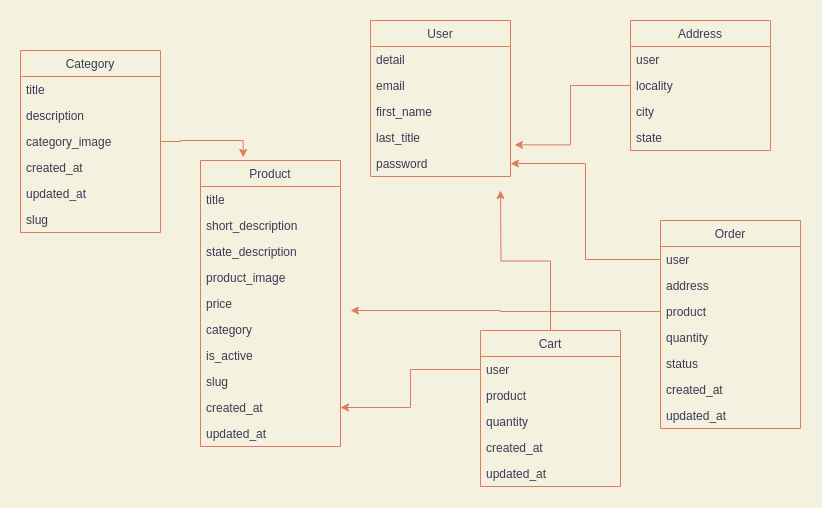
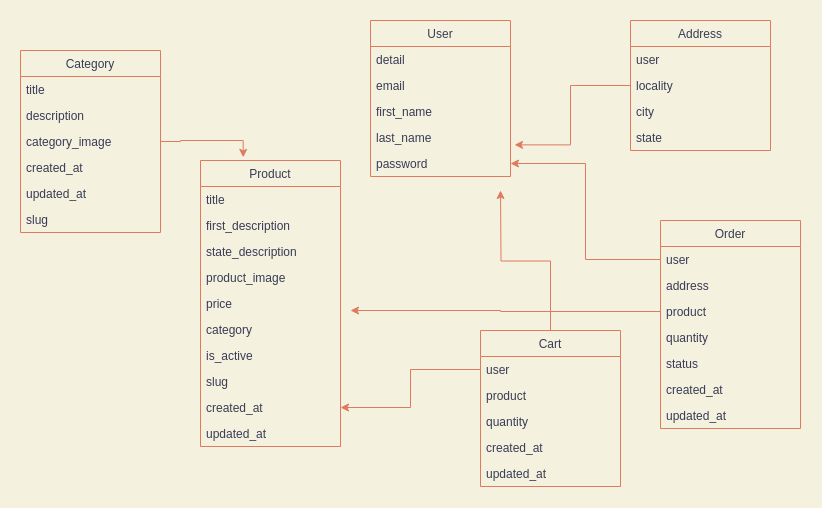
  <mxCell id="0" />
  <mxCell id="1" parent="0" />
  <mxCell id="2" value="Category" style="swimlane;fontStyle=0;childLayout=stackLayout;horizontal=1;startSize=26;fillColor=none;horizontalStack=0;resizeParent=1;resizeParentMax=0;resizeLast=0;collapsible=1;marginBottom=0;strokeColor=#E07A5F;fontColor=#393C56;" parent="1" vertex="1"><mxGeometry x="20" y="50" width="140" height="182" as="geometry" /></mxCell>
  <mxCell id="3" value="title" style="text;strokeColor=none;fillColor=none;align=left;verticalAlign=top;spacingLeft=4;spacingRight=4;overflow=hidden;rotatable=0;points=[[0,0.5],[1,0.5]];portConstraint=eastwest;fontColor=#393C56;" parent="2" vertex="1"><mxGeometry y="26" width="140" height="26" as="geometry" /></mxCell>
  <mxCell id="4" value="description" style="text;strokeColor=none;fillColor=none;align=left;verticalAlign=top;spacingLeft=4;spacingRight=4;overflow=hidden;rotatable=0;points=[[0,0.5],[1,0.5]];portConstraint=eastwest;fontColor=#393C56;" parent="2" vertex="1"><mxGeometry y="52" width="140" height="26" as="geometry" /></mxCell>
  <mxCell id="5" value="category_image" style="text;strokeColor=none;fillColor=none;align=left;verticalAlign=top;spacingLeft=4;spacingRight=4;overflow=hidden;rotatable=0;points=[[0,0.5],[1,0.5]];portConstraint=eastwest;fontColor=#393C56;" parent="2" vertex="1"><mxGeometry y="78" width="140" height="26" as="geometry" /></mxCell>
  <mxCell id="6" value="created_at" style="text;strokeColor=none;fillColor=none;align=left;verticalAlign=top;spacingLeft=4;spacingRight=4;overflow=hidden;rotatable=0;points=[[0,0.5],[1,0.5]];portConstraint=eastwest;fontColor=#393C56;" parent="2" vertex="1"><mxGeometry y="104" width="140" height="26" as="geometry" /></mxCell>
  <mxCell id="7" value="updated_at" style="text;strokeColor=none;fillColor=none;align=left;verticalAlign=top;spacingLeft=4;spacingRight=4;overflow=hidden;rotatable=0;points=[[0,0.5],[1,0.5]];portConstraint=eastwest;fontColor=#393C56;" parent="2" vertex="1"><mxGeometry y="130" width="140" height="26" as="geometry" /></mxCell>
  <mxCell id="8" value="slug" style="text;strokeColor=none;fillColor=none;align=left;verticalAlign=top;spacingLeft=4;spacingRight=4;overflow=hidden;rotatable=0;points=[[0,0.5],[1,0.5]];portConstraint=eastwest;fontColor=#393C56;" parent="2" vertex="1"><mxGeometry y="156" width="140" height="26" as="geometry" /></mxCell>
  <mxCell id="9" value="Product" style="swimlane;fontStyle=0;childLayout=stackLayout;horizontal=1;startSize=26;fillColor=none;horizontalStack=0;resizeParent=1;resizeParentMax=0;resizeLast=0;collapsible=1;marginBottom=0;strokeColor=#E07A5F;fontColor=#393C56;" parent="1" vertex="1"><mxGeometry x="200" y="160" width="140" height="286" as="geometry" /></mxCell>
  <mxCell id="10" value="title" style="text;strokeColor=none;fillColor=none;align=left;verticalAlign=top;spacingLeft=4;spacingRight=4;overflow=hidden;rotatable=0;points=[[0,0.5],[1,0.5]];portConstraint=eastwest;fontColor=#393C56;" parent="9" vertex="1"><mxGeometry y="26" width="140" height="26" as="geometry" /></mxCell>
- <mxCell id="11" value="short_description" style="text;strokeColor=none;fillColor=none;align=left;verticalAlign=top;spacingLeft=4;spacingRight=4;overflow=hidden;rotatable=0;points=[[0,0.5],[1,0.5]];portConstraint=eastwest;fontColor=#393C56;" parent="9" vertex="1"><mxGeometry y="52" width="140" height="26" as="geometry" /></mxCell>
+ <mxCell id="11" value="first_description" style="text;strokeColor=none;fillColor=none;align=left;verticalAlign=top;spacingLeft=4;spacingRight=4;overflow=hidden;rotatable=0;points=[[0,0.5],[1,0.5]];portConstraint=eastwest;fontColor=#393C56;" parent="9" vertex="1"><mxGeometry y="52" width="140" height="26" as="geometry" /></mxCell>
  <mxCell id="12" value="state_description" style="text;strokeColor=none;fillColor=none;align=left;verticalAlign=top;spacingLeft=4;spacingRight=4;overflow=hidden;rotatable=0;points=[[0,0.5],[1,0.5]];portConstraint=eastwest;fontColor=#393C56;" parent="9" vertex="1"><mxGeometry y="78" width="140" height="26" as="geometry" /></mxCell>
  <mxCell id="13" value="product_image" style="text;strokeColor=none;fillColor=none;align=left;verticalAlign=top;spacingLeft=4;spacingRight=4;overflow=hidden;rotatable=0;points=[[0,0.5],[1,0.5]];portConstraint=eastwest;fontColor=#393C56;" parent="9" vertex="1"><mxGeometry y="104" width="140" height="26" as="geometry" /></mxCell>
  <mxCell id="14" value="price" style="text;strokeColor=none;fillColor=none;align=left;verticalAlign=top;spacingLeft=4;spacingRight=4;overflow=hidden;rotatable=0;points=[[0,0.5],[1,0.5]];portConstraint=eastwest;fontColor=#393C56;" parent="9" vertex="1"><mxGeometry y="130" width="140" height="26" as="geometry" /></mxCell>
  <mxCell id="15" value="category" style="text;strokeColor=none;fillColor=none;align=left;verticalAlign=top;spacingLeft=4;spacingRight=4;overflow=hidden;rotatable=0;points=[[0,0.5],[1,0.5]];portConstraint=eastwest;fontColor=#393C56;" parent="9" vertex="1"><mxGeometry y="156" width="140" height="26" as="geometry" /></mxCell>
  <mxCell id="16" value="is_active" style="text;strokeColor=none;fillColor=none;align=left;verticalAlign=top;spacingLeft=4;spacingRight=4;overflow=hidden;rotatable=0;points=[[0,0.5],[1,0.5]];portConstraint=eastwest;fontColor=#393C56;" parent="9" vertex="1"><mxGeometry y="182" width="140" height="26" as="geometry" /></mxCell>
  <mxCell id="17" value="slug" style="text;strokeColor=none;fillColor=none;align=left;verticalAlign=top;spacingLeft=4;spacingRight=4;overflow=hidden;rotatable=0;points=[[0,0.5],[1,0.5]];portConstraint=eastwest;fontColor=#393C56;" parent="9" vertex="1"><mxGeometry y="208" width="140" height="26" as="geometry" /></mxCell>
  <mxCell id="18" value="created_at" style="text;strokeColor=none;fillColor=none;align=left;verticalAlign=top;spacingLeft=4;spacingRight=4;overflow=hidden;rotatable=0;points=[[0,0.5],[1,0.5]];portConstraint=eastwest;fontColor=#393C56;" parent="9" vertex="1"><mxGeometry y="234" width="140" height="26" as="geometry" /></mxCell>
  <mxCell id="19" value="updated_at" style="text;strokeColor=none;fillColor=none;align=left;verticalAlign=top;spacingLeft=4;spacingRight=4;overflow=hidden;rotatable=0;points=[[0,0.5],[1,0.5]];portConstraint=eastwest;fontColor=#393C56;" parent="9" vertex="1"><mxGeometry y="260" width="140" height="26" as="geometry" /></mxCell>
  <mxCell id="20" style="edgeStyle=orthogonalEdgeStyle;rounded=0;orthogonalLoop=1;jettySize=auto;html=1;strokeColor=#E07A5F;fontColor=#393C56;labelBackgroundColor=#F4F1DE;" parent="1" source="21" edge="1"><mxGeometry relative="1" as="geometry"><mxPoint x="500" y="190" as="targetPoint" /></mxGeometry></mxCell>
  <mxCell id="21" value="Cart" style="swimlane;fontStyle=0;childLayout=stackLayout;horizontal=1;startSize=26;fillColor=none;horizontalStack=0;resizeParent=1;resizeParentMax=0;resizeLast=0;collapsible=1;marginBottom=0;strokeColor=#E07A5F;fontColor=#393C56;" parent="1" vertex="1"><mxGeometry x="480" y="330" width="140" height="156" as="geometry" /></mxCell>
  <mxCell id="22" value="user" style="text;strokeColor=none;fillColor=none;align=left;verticalAlign=top;spacingLeft=4;spacingRight=4;overflow=hidden;rotatable=0;points=[[0,0.5],[1,0.5]];portConstraint=eastwest;fontColor=#393C56;" parent="21" vertex="1"><mxGeometry y="26" width="140" height="26" as="geometry" /></mxCell>
  <mxCell id="23" value="product" style="text;strokeColor=none;fillColor=none;align=left;verticalAlign=top;spacingLeft=4;spacingRight=4;overflow=hidden;rotatable=0;points=[[0,0.5],[1,0.5]];portConstraint=eastwest;fontColor=#393C56;" parent="21" vertex="1"><mxGeometry y="52" width="140" height="26" as="geometry" /></mxCell>
  <mxCell id="24" value="quantity" style="text;strokeColor=none;fillColor=none;align=left;verticalAlign=top;spacingLeft=4;spacingRight=4;overflow=hidden;rotatable=0;points=[[0,0.5],[1,0.5]];portConstraint=eastwest;fontColor=#393C56;" parent="21" vertex="1"><mxGeometry y="78" width="140" height="26" as="geometry" /></mxCell>
  <mxCell id="25" value="created_at" style="text;strokeColor=none;fillColor=none;align=left;verticalAlign=top;spacingLeft=4;spacingRight=4;overflow=hidden;rotatable=0;points=[[0,0.5],[1,0.5]];portConstraint=eastwest;fontColor=#393C56;" parent="21" vertex="1"><mxGeometry y="104" width="140" height="26" as="geometry" /></mxCell>
  <mxCell id="26" value="updated_at" style="text;strokeColor=none;fillColor=none;align=left;verticalAlign=top;spacingLeft=4;spacingRight=4;overflow=hidden;rotatable=0;points=[[0,0.5],[1,0.5]];portConstraint=eastwest;fontColor=#393C56;" parent="21" vertex="1"><mxGeometry y="130" width="140" height="26" as="geometry" /></mxCell>
  <mxCell id="27" value="Order" style="swimlane;fontStyle=0;childLayout=stackLayout;horizontal=1;startSize=26;fillColor=none;horizontalStack=0;resizeParent=1;resizeParentMax=0;resizeLast=0;collapsible=1;marginBottom=0;strokeColor=#E07A5F;fontColor=#393C56;" parent="1" vertex="1"><mxGeometry x="660" y="220" width="140" height="208" as="geometry" /></mxCell>
  <mxCell id="28" value="user" style="text;strokeColor=none;fillColor=none;align=left;verticalAlign=top;spacingLeft=4;spacingRight=4;overflow=hidden;rotatable=0;points=[[0,0.5],[1,0.5]];portConstraint=eastwest;fontColor=#393C56;" parent="27" vertex="1"><mxGeometry y="26" width="140" height="26" as="geometry" /></mxCell>
  <mxCell id="29" value="address" style="text;strokeColor=none;fillColor=none;align=left;verticalAlign=top;spacingLeft=4;spacingRight=4;overflow=hidden;rotatable=0;points=[[0,0.5],[1,0.5]];portConstraint=eastwest;fontColor=#393C56;" parent="27" vertex="1"><mxGeometry y="52" width="140" height="26" as="geometry" /></mxCell>
  <mxCell id="30" value="product" style="text;strokeColor=none;fillColor=none;align=left;verticalAlign=top;spacingLeft=4;spacingRight=4;overflow=hidden;rotatable=0;points=[[0,0.5],[1,0.5]];portConstraint=eastwest;fontColor=#393C56;" parent="27" vertex="1"><mxGeometry y="78" width="140" height="26" as="geometry" /></mxCell>
  <mxCell id="31" value="quantity" style="text;strokeColor=none;fillColor=none;align=left;verticalAlign=top;spacingLeft=4;spacingRight=4;overflow=hidden;rotatable=0;points=[[0,0.5],[1,0.5]];portConstraint=eastwest;fontColor=#393C56;" parent="27" vertex="1"><mxGeometry y="104" width="140" height="26" as="geometry" /></mxCell>
  <mxCell id="32" value="status" style="text;strokeColor=none;fillColor=none;align=left;verticalAlign=top;spacingLeft=4;spacingRight=4;overflow=hidden;rotatable=0;points=[[0,0.5],[1,0.5]];portConstraint=eastwest;fontColor=#393C56;" parent="27" vertex="1"><mxGeometry y="130" width="140" height="26" as="geometry" /></mxCell>
  <mxCell id="33" value="created_at" style="text;strokeColor=none;fillColor=none;align=left;verticalAlign=top;spacingLeft=4;spacingRight=4;overflow=hidden;rotatable=0;points=[[0,0.5],[1,0.5]];portConstraint=eastwest;fontColor=#393C56;" parent="27" vertex="1"><mxGeometry y="156" width="140" height="26" as="geometry" /></mxCell>
  <mxCell id="34" value="updated_at" style="text;strokeColor=none;fillColor=none;align=left;verticalAlign=top;spacingLeft=4;spacingRight=4;overflow=hidden;rotatable=0;points=[[0,0.5],[1,0.5]];portConstraint=eastwest;fontColor=#393C56;" parent="27" vertex="1"><mxGeometry y="182" width="140" height="26" as="geometry" /></mxCell>
  <mxCell id="35" value="User" style="swimlane;fontStyle=0;childLayout=stackLayout;horizontal=1;startSize=26;fillColor=none;horizontalStack=0;resizeParent=1;resizeParentMax=0;resizeLast=0;collapsible=1;marginBottom=0;strokeColor=#E07A5F;fontColor=#393C56;" parent="1" vertex="1"><mxGeometry x="370" y="20" width="140" height="156" as="geometry" /></mxCell>
  <mxCell id="36" value="detail" style="text;strokeColor=none;fillColor=none;align=left;verticalAlign=top;spacingLeft=4;spacingRight=4;overflow=hidden;rotatable=0;points=[[0,0.5],[1,0.5]];portConstraint=eastwest;fontColor=#393C56;" parent="35" vertex="1"><mxGeometry y="26" width="140" height="26" as="geometry" /></mxCell>
  <mxCell id="37" value="email" style="text;strokeColor=none;fillColor=none;align=left;verticalAlign=top;spacingLeft=4;spacingRight=4;overflow=hidden;rotatable=0;points=[[0,0.5],[1,0.5]];portConstraint=eastwest;fontColor=#393C56;" parent="35" vertex="1"><mxGeometry y="52" width="140" height="26" as="geometry" /></mxCell>
  <mxCell id="38" value="first_name" style="text;strokeColor=none;fillColor=none;align=left;verticalAlign=top;spacingLeft=4;spacingRight=4;overflow=hidden;rotatable=0;points=[[0,0.5],[1,0.5]];portConstraint=eastwest;fontColor=#393C56;" parent="35" vertex="1"><mxGeometry y="78" width="140" height="26" as="geometry" /></mxCell>
- <mxCell id="39" value="last_title" style="text;strokeColor=none;fillColor=none;align=left;verticalAlign=top;spacingLeft=4;spacingRight=4;overflow=hidden;rotatable=0;points=[[0,0.5],[1,0.5]];portConstraint=eastwest;fontColor=#393C56;" parent="35" vertex="1"><mxGeometry y="104" width="140" height="26" as="geometry" /></mxCell>
+ <mxCell id="39" value="last_name" style="text;strokeColor=none;fillColor=none;align=left;verticalAlign=top;spacingLeft=4;spacingRight=4;overflow=hidden;rotatable=0;points=[[0,0.5],[1,0.5]];portConstraint=eastwest;fontColor=#393C56;" parent="35" vertex="1"><mxGeometry y="104" width="140" height="26" as="geometry" /></mxCell>
  <mxCell id="40" value="password" style="text;strokeColor=none;fillColor=none;align=left;verticalAlign=top;spacingLeft=4;spacingRight=4;overflow=hidden;rotatable=0;points=[[0,0.5],[1,0.5]];portConstraint=eastwest;fontColor=#393C56;" parent="35" vertex="1"><mxGeometry y="130" width="140" height="26" as="geometry" /></mxCell>
  <mxCell id="41" style="edgeStyle=orthogonalEdgeStyle;rounded=0;orthogonalLoop=1;jettySize=auto;html=1;entryX=1.029;entryY=0.783;entryDx=0;entryDy=0;entryPerimeter=0;strokeColor=#E07A5F;fontColor=#393C56;labelBackgroundColor=#F4F1DE;" parent="1" source="42" target="39" edge="1"><mxGeometry relative="1" as="geometry"><mxPoint x="590" y="425" as="targetPoint" /></mxGeometry></mxCell>
  <mxCell id="42" value="Address" style="swimlane;fontStyle=0;childLayout=stackLayout;horizontal=1;startSize=26;fillColor=none;horizontalStack=0;resizeParent=1;resizeParentMax=0;resizeLast=0;collapsible=1;marginBottom=0;strokeColor=#E07A5F;fontColor=#393C56;" parent="1" vertex="1"><mxGeometry x="630" y="20" width="140" height="130" as="geometry" /></mxCell>
  <mxCell id="43" value="user" style="text;strokeColor=none;fillColor=none;align=left;verticalAlign=top;spacingLeft=4;spacingRight=4;overflow=hidden;rotatable=0;points=[[0,0.5],[1,0.5]];portConstraint=eastwest;fontColor=#393C56;" parent="42" vertex="1"><mxGeometry y="26" width="140" height="26" as="geometry" /></mxCell>
  <mxCell id="44" value="locality" style="text;strokeColor=none;fillColor=none;align=left;verticalAlign=top;spacingLeft=4;spacingRight=4;overflow=hidden;rotatable=0;points=[[0,0.5],[1,0.5]];portConstraint=eastwest;fontColor=#393C56;" parent="42" vertex="1"><mxGeometry y="52" width="140" height="26" as="geometry" /></mxCell>
  <mxCell id="45" value="city" style="text;strokeColor=none;fillColor=none;align=left;verticalAlign=top;spacingLeft=4;spacingRight=4;overflow=hidden;rotatable=0;points=[[0,0.5],[1,0.5]];portConstraint=eastwest;fontColor=#393C56;" parent="42" vertex="1"><mxGeometry y="78" width="140" height="26" as="geometry" /></mxCell>
  <mxCell id="46" value="state" style="text;strokeColor=none;fillColor=none;align=left;verticalAlign=top;spacingLeft=4;spacingRight=4;overflow=hidden;rotatable=0;points=[[0,0.5],[1,0.5]];portConstraint=eastwest;fontColor=#393C56;" parent="42" vertex="1"><mxGeometry y="104" width="140" height="26" as="geometry" /></mxCell>
  <mxCell id="47" style="edgeStyle=orthogonalEdgeStyle;rounded=0;orthogonalLoop=1;jettySize=auto;html=1;strokeColor=#E07A5F;fontColor=#393C56;labelBackgroundColor=#F4F1DE;" parent="1" source="22" edge="1" target="18"><mxGeometry relative="1" as="geometry"><mxPoint x="250" y="460" as="targetPoint" /></mxGeometry></mxCell>
  <mxCell id="48" style="edgeStyle=orthogonalEdgeStyle;rounded=0;orthogonalLoop=1;jettySize=auto;html=1;strokeColor=#E07A5F;fontColor=#393C56;labelBackgroundColor=#F4F1DE;" parent="1" source="28" edge="1" target="40"><mxGeometry relative="1" as="geometry"><mxPoint x="550" y="310" as="targetPoint" /></mxGeometry></mxCell>
  <mxCell id="49" style="edgeStyle=orthogonalEdgeStyle;rounded=0;orthogonalLoop=1;jettySize=auto;html=1;strokeColor=#E07A5F;fontColor=#393C56;labelBackgroundColor=#F4F1DE;" parent="1" source="30" edge="1"><mxGeometry relative="1" as="geometry"><mxPoint x="350" y="310" as="targetPoint" /><Array as="points"><mxPoint x="500" y="311" /><mxPoint x="500" y="310" /><mxPoint x="350" y="310" /></Array></mxGeometry></mxCell>
  <mxCell id="50" style="edgeStyle=orthogonalEdgeStyle;rounded=0;orthogonalLoop=1;jettySize=auto;html=1;entryX=0.305;entryY=-0.011;entryDx=0;entryDy=0;entryPerimeter=0;strokeColor=#E07A5F;fontColor=#393C56;labelBackgroundColor=#F4F1DE;" parent="1" source="5" target="9" edge="1"><mxGeometry relative="1" as="geometry" /></mxCell>
